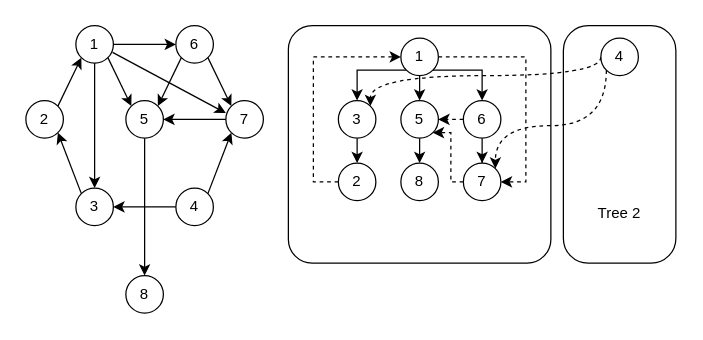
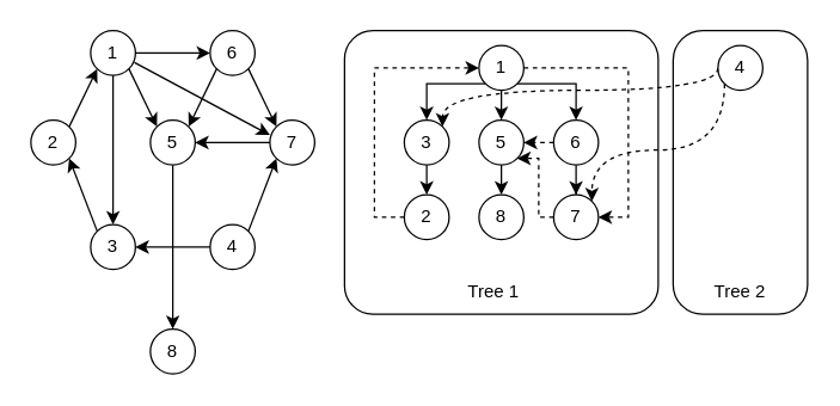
  <mxCell id="0" />
  <mxCell id="1" parent="0" />
  <mxCell id="2" value="" style="rounded=1;whiteSpace=wrap;html=1;arcSize=22;" vertex="1" parent="1"><mxGeometry x="450" y="20" width="90" height="190" as="geometry" /></mxCell>
  <mxCell id="3" value="" style="rounded=1;whiteSpace=wrap;html=1;arcSize=10;" vertex="1" parent="1"><mxGeometry x="230" y="20" width="210" height="190" as="geometry" /></mxCell>
  <mxCell id="4" value="1" style="ellipse;whiteSpace=wrap;html=1;" vertex="1" parent="1"><mxGeometry x="60" y="20" width="30" height="30" as="geometry" /></mxCell>
  <mxCell id="5" value="2" style="ellipse;whiteSpace=wrap;html=1;" vertex="1" parent="1"><mxGeometry x="20" y="80" width="30" height="30" as="geometry" /></mxCell>
  <mxCell id="6" value="3" style="ellipse;whiteSpace=wrap;html=1;" vertex="1" parent="1"><mxGeometry x="60" y="150" width="30" height="30" as="geometry" /></mxCell>
  <mxCell id="7" value="" style="endArrow=classic;html=1;rounded=0;exitX=1;exitY=0;exitDx=0;exitDy=0;entryX=0;entryY=1;entryDx=0;entryDy=0;" edge="1" parent="1" source="5" target="4"><mxGeometry width="50" height="50" relative="1" as="geometry"><mxPoint x="190" y="150" as="sourcePoint" /><mxPoint x="60" y="90" as="targetPoint" /></mxGeometry></mxCell>
  <mxCell id="8" value="" style="endArrow=classic;html=1;rounded=0;exitX=0;exitY=0;exitDx=0;exitDy=0;entryX=1;entryY=1;entryDx=0;entryDy=0;" edge="1" parent="1" source="6" target="5"><mxGeometry width="50" height="50" relative="1" as="geometry"><mxPoint x="50" y="110" as="sourcePoint" /><mxPoint x="32" y="148" as="targetPoint" /></mxGeometry></mxCell>
  <mxCell id="9" value="" style="endArrow=classic;html=1;rounded=0;exitX=0.5;exitY=1;exitDx=0;exitDy=0;entryX=0.5;entryY=0;entryDx=0;entryDy=0;" edge="1" parent="1" source="4" target="6"><mxGeometry width="50" height="50" relative="1" as="geometry"><mxPoint x="60" y="120" as="sourcePoint" /><mxPoint x="78" y="168" as="targetPoint" /></mxGeometry></mxCell>
  <mxCell id="10" value="7" style="ellipse;whiteSpace=wrap;html=1;" vertex="1" parent="1"><mxGeometry x="180" y="80" width="30" height="30" as="geometry" /></mxCell>
  <mxCell id="11" style="edgeStyle=orthogonalEdgeStyle;rounded=0;orthogonalLoop=1;jettySize=auto;html=1;exitX=0.5;exitY=1;exitDx=0;exitDy=0;entryX=0.5;entryY=0;entryDx=0;entryDy=0;" edge="1" parent="1" source="12" target="44"><mxGeometry relative="1" as="geometry" /></mxCell>
  <mxCell id="12" value="5" style="ellipse;whiteSpace=wrap;html=1;" vertex="1" parent="1"><mxGeometry x="100" y="80" width="30" height="30" as="geometry" /></mxCell>
  <mxCell id="13" value="6" style="ellipse;whiteSpace=wrap;html=1;" vertex="1" parent="1"><mxGeometry x="140" y="20" width="30" height="30" as="geometry" /></mxCell>
  <mxCell id="14" value="" style="endArrow=classic;html=1;rounded=0;exitX=1;exitY=1;exitDx=0;exitDy=0;entryX=0;entryY=0;entryDx=0;entryDy=0;" edge="1" parent="1" source="4" target="12"><mxGeometry width="50" height="50" relative="1" as="geometry"><mxPoint x="100" y="80" as="sourcePoint" /><mxPoint x="110" y="180" as="targetPoint" /></mxGeometry></mxCell>
  <mxCell id="15" value="" style="endArrow=classic;html=1;rounded=0;exitX=0;exitY=1;exitDx=0;exitDy=0;entryX=1;entryY=0;entryDx=0;entryDy=0;" edge="1" parent="1" source="13" target="12"><mxGeometry width="50" height="50" relative="1" as="geometry"><mxPoint x="110" y="50" as="sourcePoint" /><mxPoint x="138" y="88" as="targetPoint" /></mxGeometry></mxCell>
  <mxCell id="16" value="" style="endArrow=classic;html=1;rounded=0;exitX=1;exitY=0.5;exitDx=0;exitDy=0;entryX=0;entryY=0.5;entryDx=0;entryDy=0;" edge="1" parent="1" source="4" target="13"><mxGeometry width="50" height="50" relative="1" as="geometry"><mxPoint x="100" y="60" as="sourcePoint" /><mxPoint x="128" y="98" as="targetPoint" /></mxGeometry></mxCell>
  <mxCell id="17" value="" style="endArrow=classic;html=1;rounded=0;exitX=1;exitY=1;exitDx=0;exitDy=0;entryX=0;entryY=0;entryDx=0;entryDy=0;" edge="1" parent="1" source="13" target="10"><mxGeometry width="50" height="50" relative="1" as="geometry"><mxPoint x="188" y="42" as="sourcePoint" /><mxPoint x="170" y="80" as="targetPoint" /></mxGeometry></mxCell>
  <mxCell id="18" style="edgeStyle=orthogonalEdgeStyle;rounded=0;orthogonalLoop=1;jettySize=auto;html=1;exitX=0;exitY=1;exitDx=0;exitDy=0;entryX=0.5;entryY=0;entryDx=0;entryDy=0;" edge="1" parent="1" source="22" target="24"><mxGeometry relative="1" as="geometry" /></mxCell>
  <mxCell id="19" style="edgeStyle=orthogonalEdgeStyle;rounded=0;orthogonalLoop=1;jettySize=auto;html=1;exitX=0.5;exitY=1;exitDx=0;exitDy=0;entryX=0.5;entryY=0;entryDx=0;entryDy=0;" edge="1" parent="1" source="22" target="26"><mxGeometry relative="1" as="geometry" /></mxCell>
  <mxCell id="20" style="edgeStyle=orthogonalEdgeStyle;rounded=0;orthogonalLoop=1;jettySize=auto;html=1;exitX=1;exitY=1;exitDx=0;exitDy=0;entryX=0.5;entryY=0;entryDx=0;entryDy=0;" edge="1" parent="1" source="22" target="29"><mxGeometry relative="1" as="geometry" /></mxCell>
  <mxCell id="21" style="edgeStyle=orthogonalEdgeStyle;rounded=0;orthogonalLoop=1;jettySize=auto;html=1;exitX=1;exitY=0.5;exitDx=0;exitDy=0;entryX=1;entryY=0.5;entryDx=0;entryDy=0;dashed=1;" edge="1" parent="1" source="22" target="31"><mxGeometry relative="1" as="geometry" /></mxCell>
  <mxCell id="22" value="1" style="ellipse;whiteSpace=wrap;html=1;" vertex="1" parent="1"><mxGeometry x="320" y="30" width="30" height="30" as="geometry" /></mxCell>
  <mxCell id="23" style="edgeStyle=orthogonalEdgeStyle;rounded=0;orthogonalLoop=1;jettySize=auto;html=1;exitX=0.5;exitY=1;exitDx=0;exitDy=0;entryX=0.5;entryY=0;entryDx=0;entryDy=0;" edge="1" parent="1" source="24" target="37"><mxGeometry relative="1" as="geometry" /></mxCell>
  <mxCell id="24" value="3" style="ellipse;whiteSpace=wrap;html=1;" vertex="1" parent="1"><mxGeometry x="270" y="80" width="30" height="30" as="geometry" /></mxCell>
  <mxCell id="25" style="edgeStyle=orthogonalEdgeStyle;rounded=0;orthogonalLoop=1;jettySize=auto;html=1;exitX=0.5;exitY=1;exitDx=0;exitDy=0;entryX=0.5;entryY=0;entryDx=0;entryDy=0;" edge="1" parent="1" source="26" target="45"><mxGeometry relative="1" as="geometry" /></mxCell>
  <mxCell id="26" value="5" style="ellipse;whiteSpace=wrap;html=1;" vertex="1" parent="1"><mxGeometry x="320" y="80" width="30" height="30" as="geometry" /></mxCell>
  <mxCell id="27" style="edgeStyle=orthogonalEdgeStyle;rounded=0;orthogonalLoop=1;jettySize=auto;html=1;exitX=0.5;exitY=1;exitDx=0;exitDy=0;" edge="1" parent="1" source="29" target="31"><mxGeometry relative="1" as="geometry" /></mxCell>
  <mxCell id="28" style="edgeStyle=orthogonalEdgeStyle;rounded=0;orthogonalLoop=1;jettySize=auto;html=1;exitX=0;exitY=0.5;exitDx=0;exitDy=0;entryX=1;entryY=0.5;entryDx=0;entryDy=0;dashed=1;" edge="1" parent="1" source="29" target="26"><mxGeometry relative="1" as="geometry" /></mxCell>
  <mxCell id="29" value="6" style="ellipse;whiteSpace=wrap;html=1;" vertex="1" parent="1"><mxGeometry x="370" y="80" width="30" height="30" as="geometry" /></mxCell>
  <mxCell id="30" style="edgeStyle=orthogonalEdgeStyle;rounded=0;orthogonalLoop=1;jettySize=auto;html=1;exitX=0;exitY=0.5;exitDx=0;exitDy=0;entryX=1;entryY=1;entryDx=0;entryDy=0;dashed=1;" edge="1" parent="1" source="31" target="26"><mxGeometry relative="1" as="geometry"><Array as="points"><mxPoint x="360" y="145" /><mxPoint x="360" y="106" /></Array></mxGeometry></mxCell>
  <mxCell id="31" value="7" style="ellipse;whiteSpace=wrap;html=1;" vertex="1" parent="1"><mxGeometry x="370" y="130" width="30" height="30" as="geometry" /></mxCell>
  <mxCell id="32" style="edgeStyle=orthogonalEdgeStyle;rounded=0;orthogonalLoop=1;jettySize=auto;html=1;exitX=0;exitY=0.5;exitDx=0;exitDy=0;entryX=1;entryY=0;entryDx=0;entryDy=0;curved=1;dashed=1;" edge="1" parent="1" source="34" target="24"><mxGeometry relative="1" as="geometry"><Array as="points"><mxPoint x="480" y="60" /><mxPoint x="296" y="60" /></Array></mxGeometry></mxCell>
  <mxCell id="33" style="edgeStyle=orthogonalEdgeStyle;rounded=0;orthogonalLoop=1;jettySize=auto;html=1;exitX=0;exitY=1;exitDx=0;exitDy=0;entryX=1;entryY=0;entryDx=0;entryDy=0;curved=1;dashed=1;" edge="1" parent="1" source="34" target="31"><mxGeometry relative="1" as="geometry"><Array as="points"><mxPoint x="484" y="100" /><mxPoint x="396" y="100" /></Array></mxGeometry></mxCell>
  <mxCell id="34" value="4" style="ellipse;whiteSpace=wrap;html=1;" vertex="1" parent="1"><mxGeometry x="480" y="30" width="30" height="30" as="geometry" /></mxCell>
  <mxCell id="35" value="" style="endArrow=classic;html=1;rounded=0;exitX=0;exitY=0.5;exitDx=0;exitDy=0;entryX=1;entryY=0.5;entryDx=0;entryDy=0;" edge="1" parent="1" source="10" target="12"><mxGeometry width="50" height="50" relative="1" as="geometry"><mxPoint x="200" y="60" as="sourcePoint" /><mxPoint x="218" y="98" as="targetPoint" /></mxGeometry></mxCell>
  <mxCell id="36" style="edgeStyle=orthogonalEdgeStyle;rounded=0;orthogonalLoop=1;jettySize=auto;html=1;exitX=0;exitY=0.5;exitDx=0;exitDy=0;entryX=0;entryY=0.5;entryDx=0;entryDy=0;dashed=1;" edge="1" parent="1" source="37" target="22"><mxGeometry relative="1" as="geometry" /></mxCell>
  <mxCell id="37" value="2" style="ellipse;whiteSpace=wrap;html=1;" vertex="1" parent="1"><mxGeometry x="270" y="130" width="30" height="30" as="geometry" /></mxCell>
  <mxCell id="38" value="" style="endArrow=classic;html=1;rounded=0;exitX=0.979;exitY=0.712;exitDx=0;exitDy=0;entryX=0;entryY=0.333;entryDx=0;entryDy=0;exitPerimeter=0;entryPerimeter=0;" edge="1" parent="1" source="4" target="10"><mxGeometry width="50" height="50" relative="1" as="geometry"><mxPoint x="188" y="60" as="sourcePoint" /><mxPoint x="160" y="98" as="targetPoint" /></mxGeometry></mxCell>
  <mxCell id="39" style="edgeStyle=orthogonalEdgeStyle;rounded=0;orthogonalLoop=1;jettySize=auto;html=1;exitX=0;exitY=0.5;exitDx=0;exitDy=0;entryX=1;entryY=0.5;entryDx=0;entryDy=0;" edge="1" parent="1" source="40" target="6"><mxGeometry relative="1" as="geometry"><Array as="points"><mxPoint x="120" y="165" /><mxPoint x="120" y="165" /></Array></mxGeometry></mxCell>
  <mxCell id="40" value="4" style="ellipse;whiteSpace=wrap;html=1;" vertex="1" parent="1"><mxGeometry x="140" y="150" width="30" height="30" as="geometry" /></mxCell>
  <mxCell id="41" value="" style="endArrow=classic;html=1;rounded=0;exitX=1;exitY=0;exitDx=0;exitDy=0;entryX=0;entryY=1;entryDx=0;entryDy=0;" edge="1" parent="1" source="40" target="10"><mxGeometry width="50" height="50" relative="1" as="geometry"><mxPoint x="160" y="70" as="sourcePoint" /><mxPoint x="261" y="119" as="targetPoint" /></mxGeometry></mxCell>
- <mxCell id="43" value="Tree 2" style="text;html=1;align=center;verticalAlign=middle;whiteSpace=wrap;rounded=0;" vertex="1" parent="1"><mxGeometry x="465" y="155" width="60" height="30" as="geometry" /></mxCell>
+ <mxCell id="42" value="Tree 1" style="text;html=1;align=center;verticalAlign=middle;whiteSpace=wrap;rounded=0;" vertex="1" parent="1"><mxGeometry x="300" y="180" width="60" height="30" as="geometry" /></mxCell>
+ <mxCell id="43" value="Tree 2" style="text;html=1;align=center;verticalAlign=middle;whiteSpace=wrap;rounded=0;" vertex="1" parent="1"><mxGeometry x="465" y="180" width="60" height="30" as="geometry" /></mxCell>
  <mxCell id="44" value="8" style="ellipse;whiteSpace=wrap;html=1;" vertex="1" parent="1"><mxGeometry x="100" y="220" width="30" height="30" as="geometry" /></mxCell>
  <mxCell id="45" value="8" style="ellipse;whiteSpace=wrap;html=1;" vertex="1" parent="1"><mxGeometry x="320" y="130" width="30" height="30" as="geometry" /></mxCell>
